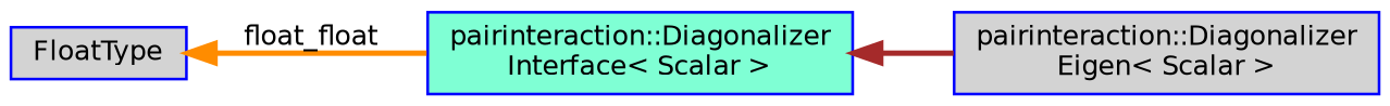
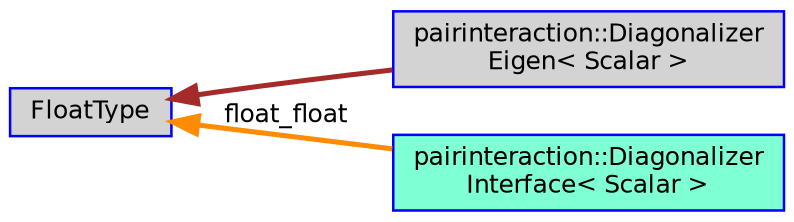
  digraph {
    rankdir=LR
    node [color=blue fillcolor=lightgrey fontname=Helvetica fontsize=10 shape=record style=filled]
    edge [dir=back fontname=Helvetica fontsize=10 labelfontname=Helvetica labelfontsize=10 style=bold]
    n1 [fontcolor=black height=0.2 label="pairinteraction::Diagonalizer\lEigen\< Scalar \>" width=0.4]
    n2 [fillcolor=aquamarine height=0.2 label="pairinteraction::Diagonalizer\lInterface\< Scalar \>" width=0.4]
    n3 [height=0.2 label=FloatType width=0.4]
-   n2 -> n1 [color=brown]
+   n3 -> n1 [color=brown]
    n3 -> n2 [color=darkorange label=" float_float"]
  }
